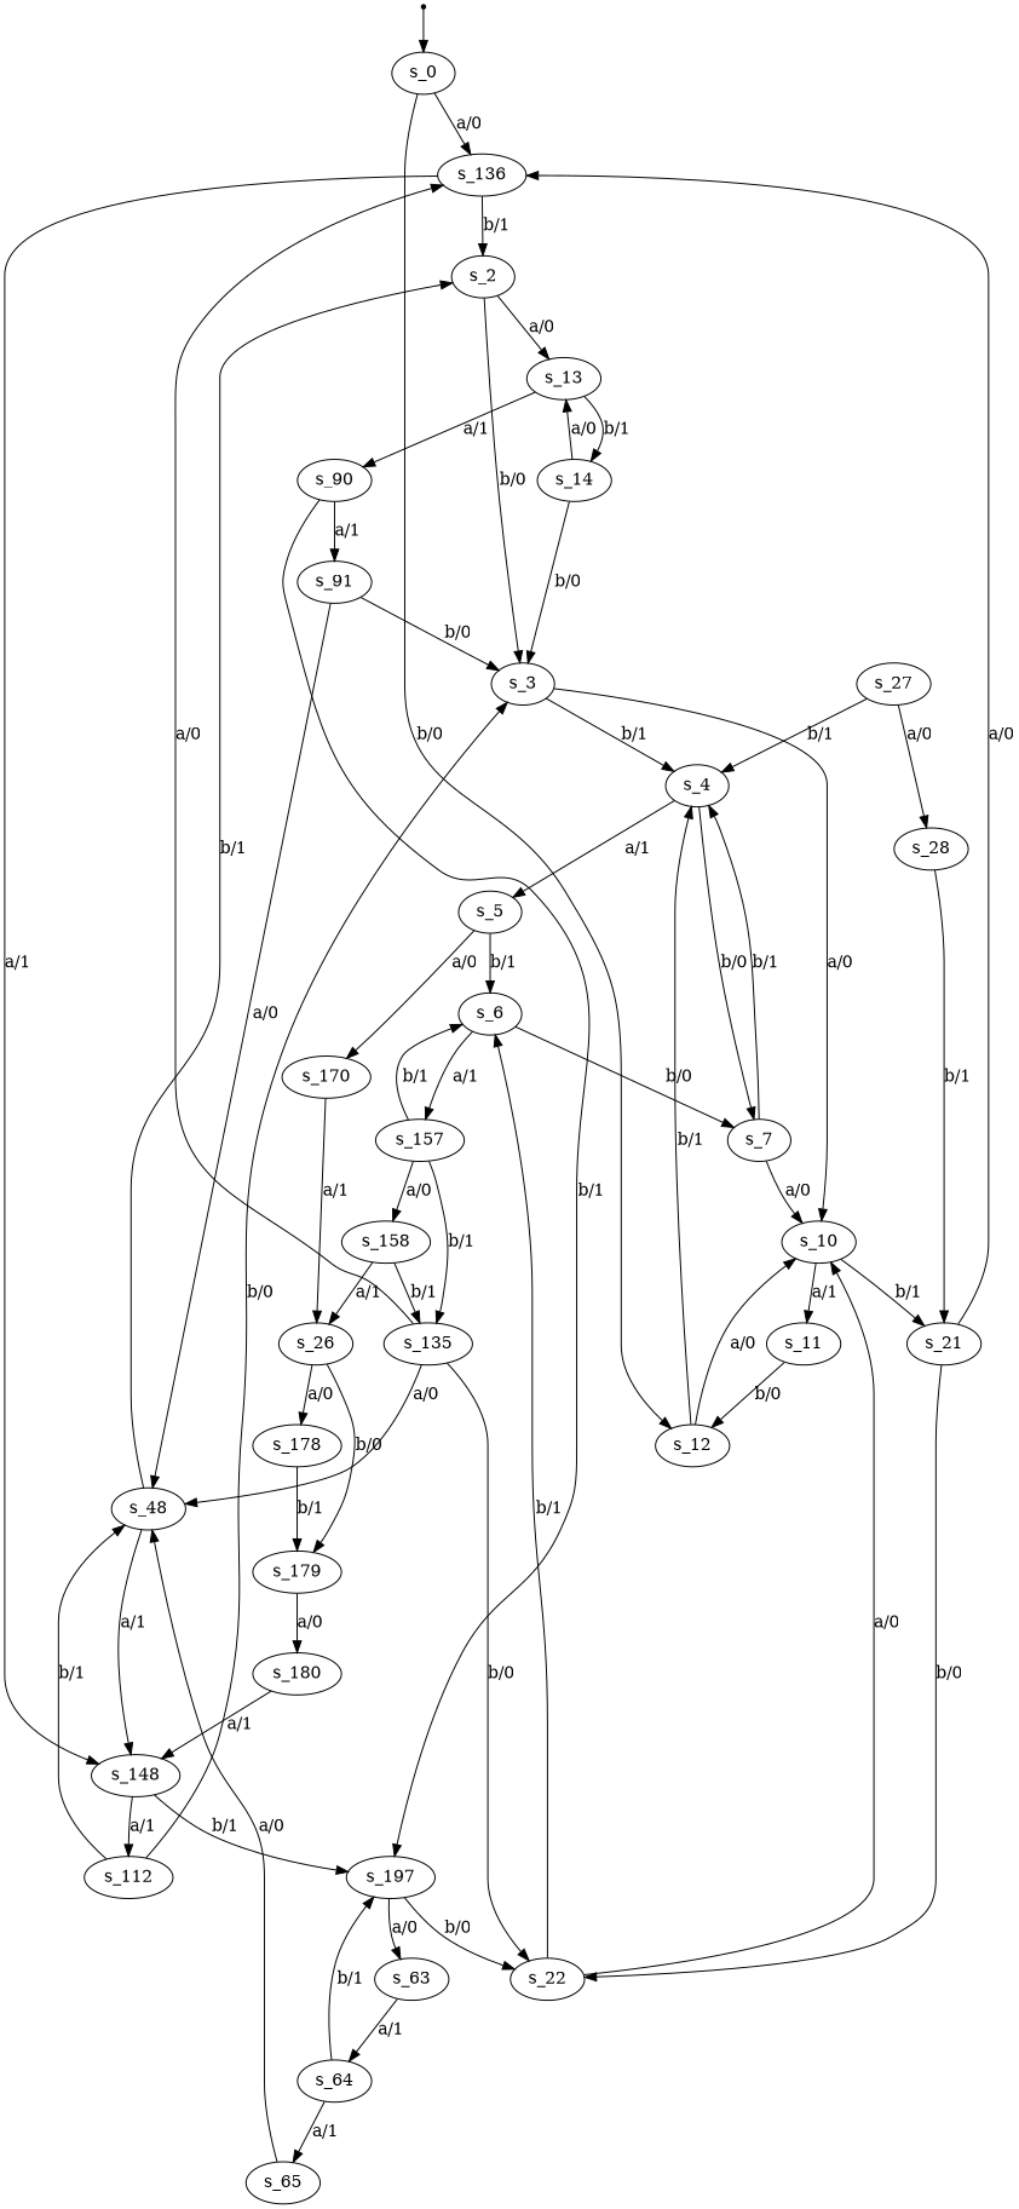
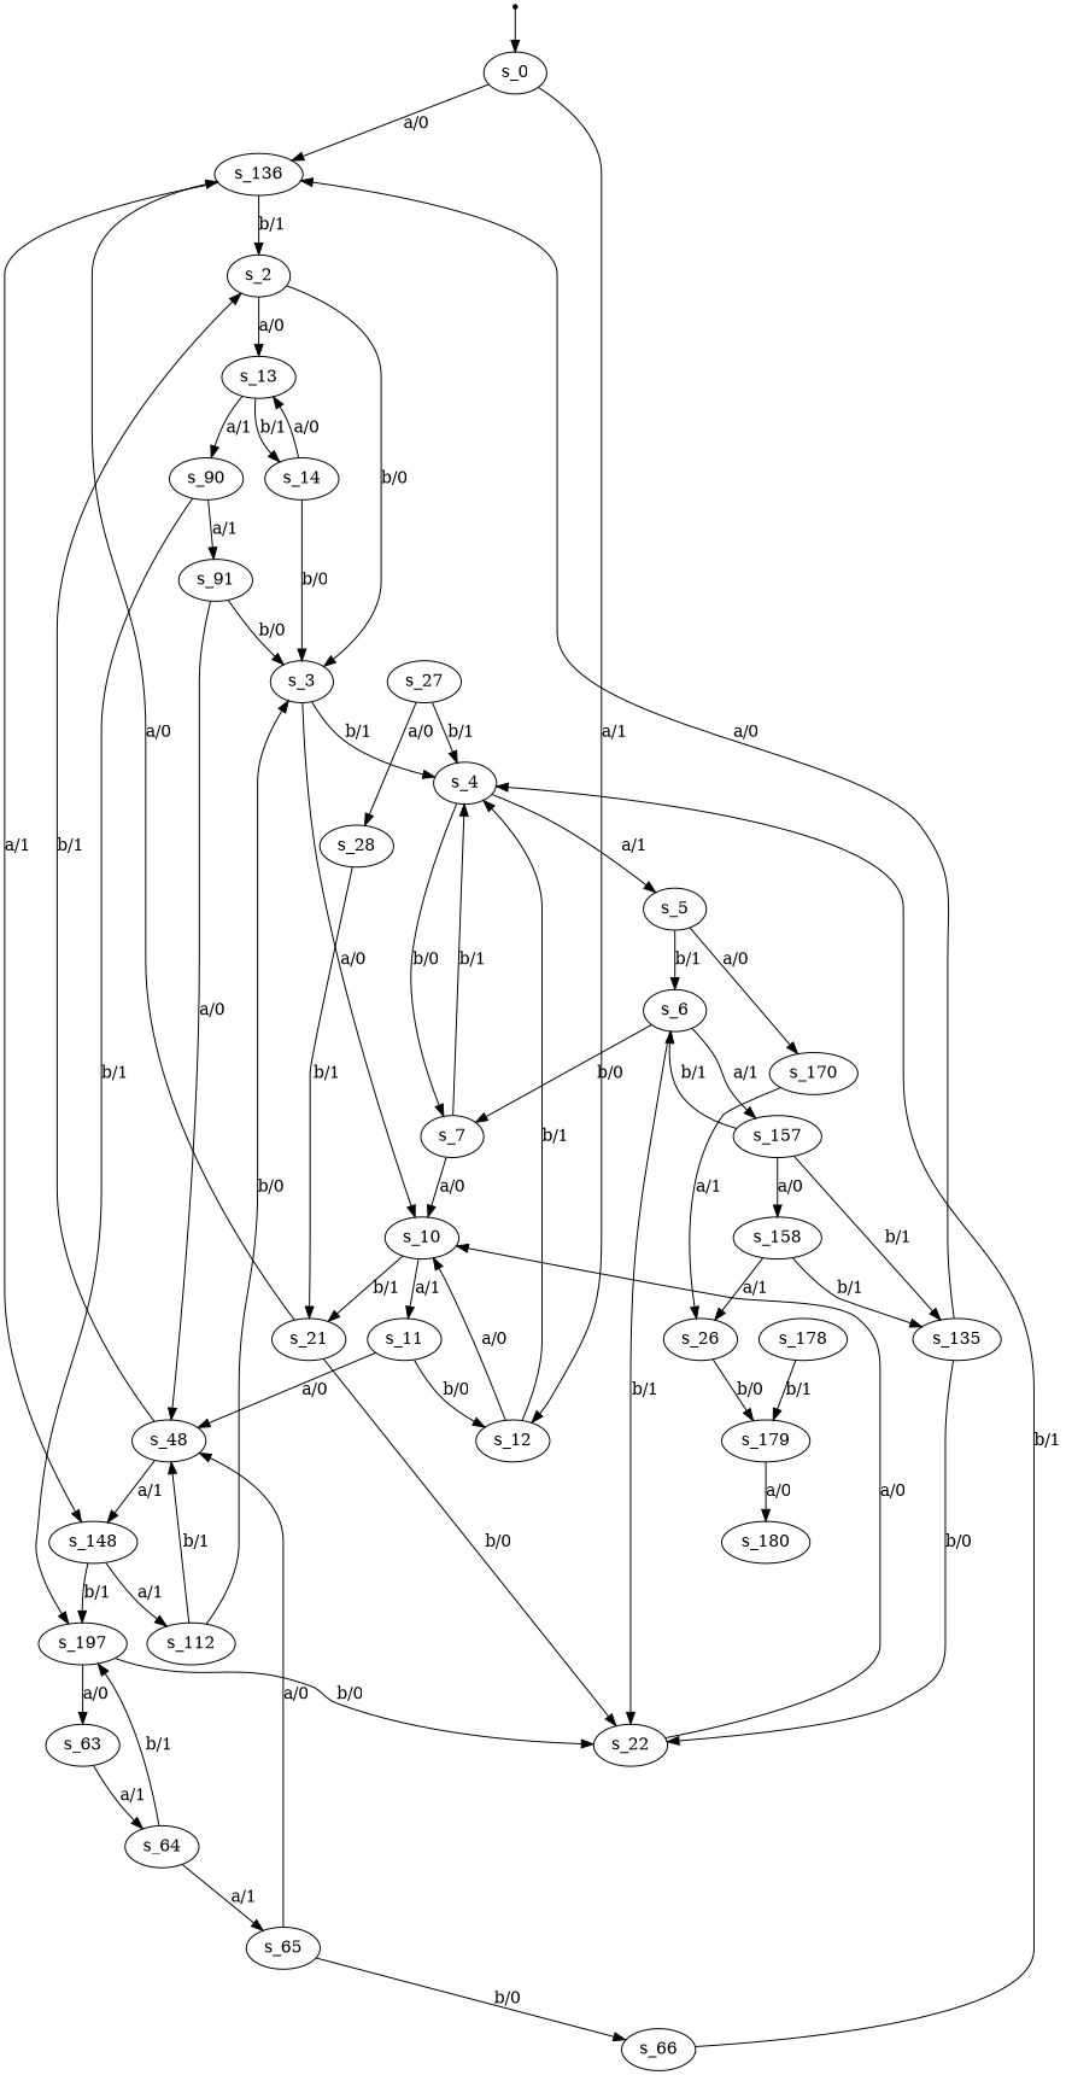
  digraph {
    s_0 [root=true]
    s_136
    s_12
    s_2
    s_148
    s_4
    s_10
    s_3
    s_13
    s_197
    s_112
    s_14
    s_90
    s_5
    s_7
    s_21
    s_11
    s_6
    s_170
    s_157
    s_26
    s_158
    s_135
    s_22
    s_178
    s_179
    s_27
    s_28
    s_180
    s_63
    s_48
    s_64
    s_91
    s_65
+   s_66
    qi [shape=point]
    s_0 -> s_136 [label="a/0"]
-   s_0 -> s_12 [label="b/0"]
+   s_0 -> s_12 [label="a/1"]
    s_136 -> s_2 [label="b/1"]
    s_136 -> s_148 [label="a/1"]
    s_12 -> s_4 [label="b/1"]
    s_12 -> s_10 [label="a/0"]
    s_2 -> s_3 [label="b/0"]
    s_2 -> s_13 [label="a/0"]
    s_148 -> s_197 [label="b/1"]
    s_148 -> s_112 [label="a/1"]
    s_4 -> s_5 [label="a/1"]
    s_4 -> s_7 [label="b/0"]
    s_10 -> s_21 [label="b/1"]
    s_10 -> s_11 [label="a/1"]
    s_3 -> s_4 [label="b/1"]
    s_3 -> s_10 [label="a/0"]
    s_13 -> s_14 [label="b/1"]
    s_13 -> s_90 [label="a/1"]
    s_197 -> s_22 [label="b/0"]
    s_197 -> s_63 [label="a/0"]
    s_112 -> s_3 [label="b/0"]
    s_112 -> s_48 [label="b/1"]
    s_14 -> s_3 [label="b/0"]
    s_14 -> s_13 [label="a/0"]
    s_90 -> s_197 [label="b/1"]
    s_90 -> s_91 [label="a/1"]
    s_5 -> s_6 [label="b/1"]
    s_5 -> s_170 [label="a/0"]
    s_7 -> s_4 [label="b/1"]
    s_7 -> s_10 [label="a/0"]
    s_21 -> s_136 [label="a/0"]
    s_21 -> s_22 [label="b/0"]
    s_11 -> s_12 [label="b/0"]
-   s_135 -> s_48 [label="a/0"]
+   s_11 -> s_48 [label="a/0"]
    s_6 -> s_7 [label="b/0"]
    s_6 -> s_157 [label="a/1"]
    s_170 -> s_26 [label="a/1"]
    s_157 -> s_6 [label="b/1"]
    s_157 -> s_158 [label="a/0"]
    s_157 -> s_135 [label="b/1"]
-   s_26 -> s_178 [label="a/0"]
    s_26 -> s_179 [label="b/0"]
    s_158 -> s_26 [label="a/1"]
    s_158 -> s_135 [label="b/1"]
    s_135 -> s_136 [label="a/0"]
    s_135 -> s_22 [label="b/0"]
    s_22 -> s_10 [label="a/0"]
-   s_22 -> s_6 [label="b/1"]
+   s_6 -> s_22 [label="b/1"]
    s_178 -> s_179 [label="b/1"]
    s_179 -> s_180 [label="a/0"]
    s_27 -> s_4 [label="b/1"]
    s_27 -> s_28 [label="a/0"]
    s_28 -> s_21 [label="b/1"]
-   s_180 -> s_148 [label="a/1"]
    s_63 -> s_64 [label="a/1"]
    s_48 -> s_2 [label="b/1"]
    s_48 -> s_148 [label="a/1"]
    s_64 -> s_197 [label="b/1"]
    s_64 -> s_65 [label="a/1"]
    s_91 -> s_3 [label="b/0"]
    s_91 -> s_48 [label="a/0"]
    s_65 -> s_48 [label="a/0"]
+   s_65 -> s_66 [label="b/0"]
+   s_66 -> s_4 [label="b/1"]
    qi -> s_0
  }
